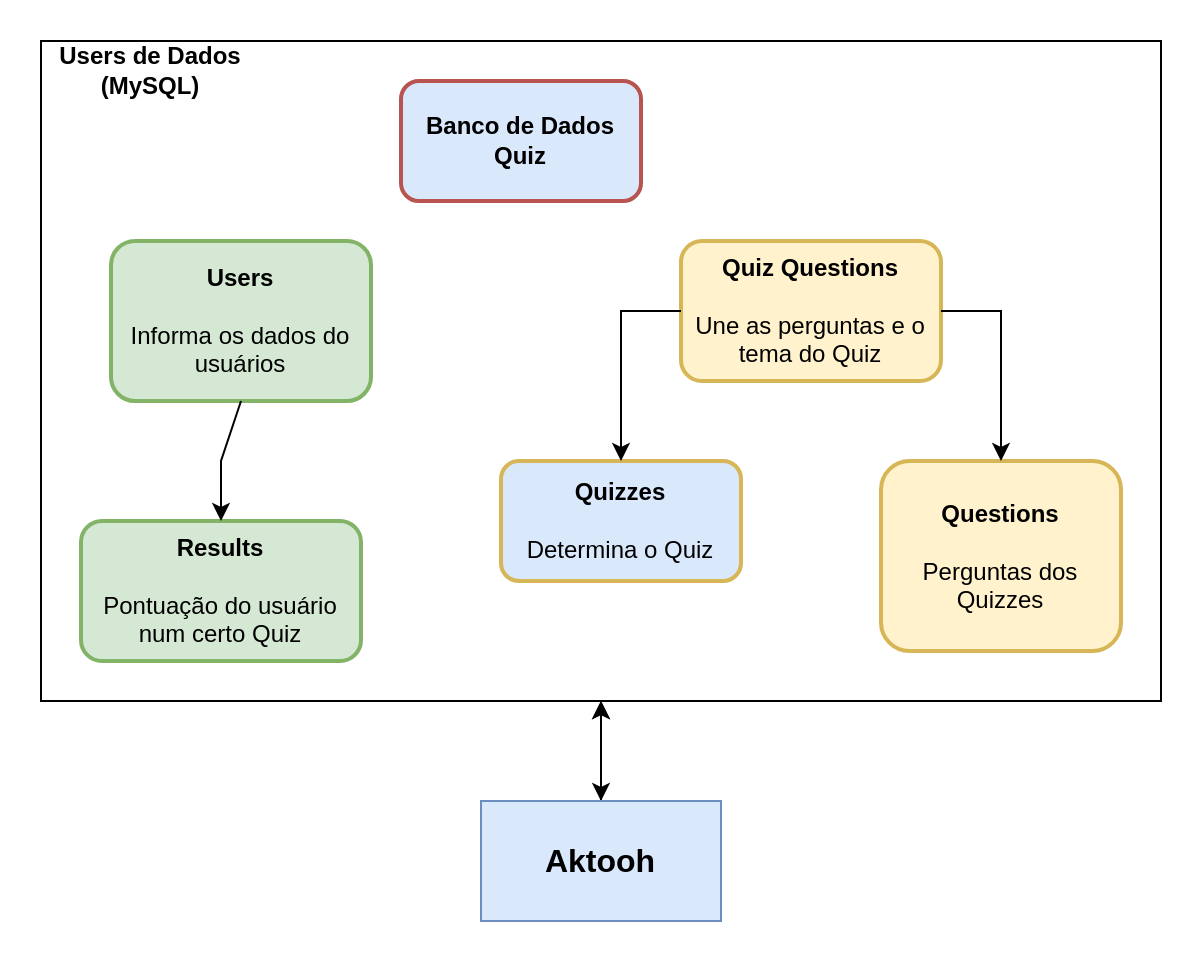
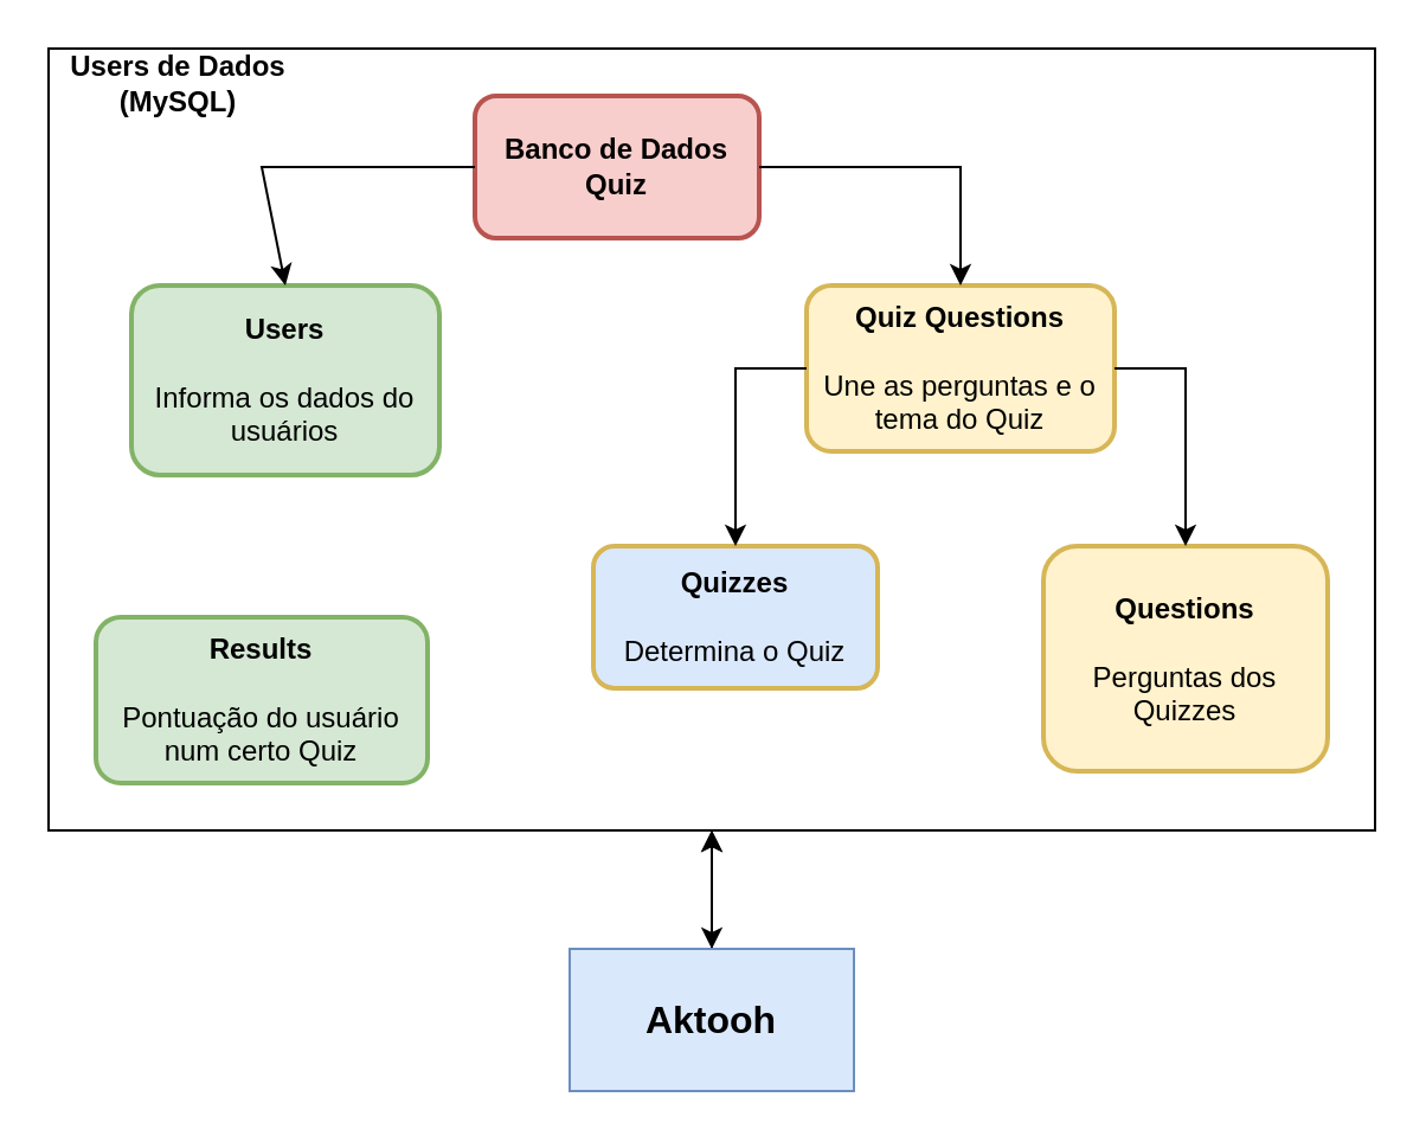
  <mxCell id="0" />
  <mxCell id="1" parent="0" />
  <mxCell id="2" value="" style="rounded=0;whiteSpace=wrap;html=1;" parent="1" vertex="1"><mxGeometry x="20" y="20" width="560" height="330" as="geometry" /></mxCell>
- <mxCell id="3" value="&lt;span&gt;Banco de Dados Quiz&lt;/span&gt;" style="rounded=1;whiteSpace=wrap;html=1;fillColor=#dae8fc;strokeColor=#b85450;fontStyle=1;strokeWidth=2;" parent="1" vertex="1"><mxGeometry x="200" y="40" width="120" height="60" as="geometry" /></mxCell>
+ <mxCell id="3" value="&lt;span&gt;Banco de Dados Quiz&lt;/span&gt;" style="rounded=1;whiteSpace=wrap;html=1;fillColor=#f8cecc;strokeColor=#b85450;fontStyle=1;strokeWidth=2;" parent="1" vertex="1"><mxGeometry x="200" y="40" width="120" height="60" as="geometry" /></mxCell>
  <mxCell id="4" value="&lt;span&gt;Users&lt;/span&gt;&lt;div&gt;&lt;span&gt;&lt;br&gt;&lt;/span&gt;&lt;/div&gt;&lt;div&gt;&lt;span style=&quot;font-weight: normal;&quot;&gt;Informa os dados do usuários&lt;/span&gt;&lt;/div&gt;" style="rounded=1;whiteSpace=wrap;html=1;fillColor=#d5e8d4;strokeColor=#82b366;fontStyle=1;strokeWidth=2;" parent="1" vertex="1"><mxGeometry x="55" y="120" width="130" height="80" as="geometry" /></mxCell>
  <mxCell id="5" value="&lt;span&gt;Questions&lt;/span&gt;&lt;div&gt;&lt;span&gt;&lt;br&gt;&lt;/span&gt;&lt;/div&gt;&lt;div&gt;&lt;span style=&quot;font-weight: normal;&quot;&gt;Perguntas dos Quizzes&lt;/span&gt;&lt;/div&gt;" style="rounded=1;whiteSpace=wrap;html=1;fillColor=#fff2cc;strokeColor=#d6b656;fontStyle=1;strokeWidth=2;" parent="1" vertex="1"><mxGeometry x="440" y="230" width="120" height="95" as="geometry" /></mxCell>
  <mxCell id="6" value="Quizzes&lt;div&gt;&lt;br&gt;&lt;/div&gt;&lt;div&gt;&lt;span style=&quot;font-weight: normal;&quot;&gt;Determina o Quiz&lt;/span&gt;&lt;/div&gt;" style="rounded=1;whiteSpace=wrap;html=1;fillColor=#dae8fc;strokeColor=#d6b656;fontStyle=1;strokeWidth=2;" parent="1" vertex="1"><mxGeometry x="250" y="230" width="120" height="60" as="geometry" /></mxCell>
  <mxCell id="7" value="Quiz Questions&lt;div&gt;&lt;br&gt;&lt;/div&gt;&lt;div&gt;&lt;span style=&quot;font-weight: normal;&quot;&gt;Une as perguntas e o tema do Quiz&lt;/span&gt;&lt;/div&gt;" style="rounded=1;whiteSpace=wrap;html=1;fillColor=#fff2cc;strokeColor=#d6b656;fontStyle=1;strokeWidth=2;" parent="1" vertex="1"><mxGeometry x="340" y="120" width="130" height="70" as="geometry" /></mxCell>
  <mxCell id="8" value="Results&lt;div&gt;&lt;br&gt;&lt;/div&gt;&lt;div&gt;&lt;span style=&quot;font-weight: normal;&quot;&gt;Pontuação do usuário num certo Quiz&lt;/span&gt;&lt;/div&gt;" style="rounded=1;whiteSpace=wrap;html=1;fillColor=#d5e8d4;strokeColor=#82b366;fontStyle=1;strokeWidth=2;" parent="1" vertex="1"><mxGeometry x="40" y="260" width="140" height="70" as="geometry" /></mxCell>
- <mxCell id="11" value="" style="endArrow=classic;html=1;rounded=0;exitX=0.5;exitY=1;exitDx=0;exitDy=0;entryX=0.5;entryY=0;entryDx=0;entryDy=0;" parent="1" source="4" target="8" edge="1"><mxGeometry width="50" height="50" relative="1" as="geometry"><mxPoint x="150" y="240" as="sourcePoint" /><mxPoint x="200" y="190" as="targetPoint" /><Array as="points"><mxPoint x="110" y="230" /><mxPoint x="110" y="250" /></Array></mxGeometry></mxCell>
+ <mxCell id="9" value="" style="endArrow=classic;html=1;rounded=0;exitX=0;exitY=0.5;exitDx=0;exitDy=0;entryX=0.5;entryY=0;entryDx=0;entryDy=0;" parent="1" source="3" target="4" edge="1"><mxGeometry width="50" height="50" relative="1" as="geometry"><mxPoint x="110" y="110" as="sourcePoint" /><mxPoint x="160" y="60" as="targetPoint" /><Array as="points"><mxPoint x="110" y="70" /></Array></mxGeometry></mxCell>
+ <mxCell id="10" value="" style="endArrow=classic;html=1;rounded=0;exitX=1;exitY=0.5;exitDx=0;exitDy=0;entryX=0.5;entryY=0;entryDx=0;entryDy=0;" parent="1" source="3" target="7" edge="1"><mxGeometry width="50" height="50" relative="1" as="geometry"><mxPoint x="500" y="70" as="sourcePoint" /><mxPoint x="430" y="100" as="targetPoint" /><Array as="points"><mxPoint x="405" y="70" /></Array></mxGeometry></mxCell>
  <mxCell id="12" value="" style="endArrow=classic;html=1;rounded=0;exitX=0;exitY=0.5;exitDx=0;exitDy=0;entryX=0.5;entryY=0;entryDx=0;entryDy=0;" parent="1" source="7" target="6" edge="1"><mxGeometry width="50" height="50" relative="1" as="geometry"><mxPoint x="280" y="210" as="sourcePoint" /><mxPoint x="330" y="160" as="targetPoint" /><Array as="points"><mxPoint x="310" y="155" /></Array></mxGeometry></mxCell>
  <mxCell id="13" value="" style="endArrow=classic;html=1;rounded=0;exitX=1;exitY=0.5;exitDx=0;exitDy=0;entryX=0.5;entryY=0;entryDx=0;entryDy=0;" parent="1" source="7" target="5" edge="1"><mxGeometry width="50" height="50" relative="1" as="geometry"><mxPoint x="538" y="190" as="sourcePoint" /><mxPoint x="490" y="229" as="targetPoint" /><Array as="points"><mxPoint x="500" y="155" /></Array></mxGeometry></mxCell>
  <mxCell id="14" value="&lt;b&gt;Users de Dados (MySQL)&lt;/b&gt;" style="text;html=1;align=center;verticalAlign=middle;whiteSpace=wrap;rounded=0;" parent="1" vertex="1"><mxGeometry x="20" y="20" width="110" height="30" as="geometry" /></mxCell>
  <mxCell id="15" value="" style="endArrow=classic;startArrow=classic;html=1;rounded=0;entryX=0.5;entryY=1;entryDx=0;entryDy=0;" parent="1" target="2" edge="1"><mxGeometry width="50" height="50" relative="1" as="geometry"><mxPoint x="300" y="400" as="sourcePoint" /><mxPoint x="680" y="90" as="targetPoint" /></mxGeometry></mxCell>
  <mxCell id="16" value="" style="edgeStyle=orthogonalEdgeStyle;rounded=0;orthogonalLoop=1;jettySize=auto;html=1;" parent="1" source="17" target="2" edge="1"><mxGeometry relative="1" as="geometry" /></mxCell>
  <mxCell id="17" value="&lt;b&gt;&lt;font style=&quot;font-size: 16px;&quot;&gt;Aktooh&lt;/font&gt;&lt;/b&gt;" style="rounded=0;whiteSpace=wrap;html=1;fillColor=#dae8fc;strokeColor=#6c8ebf;" parent="1" vertex="1"><mxGeometry x="240" y="400" width="120" height="60" as="geometry" /></mxCell>
